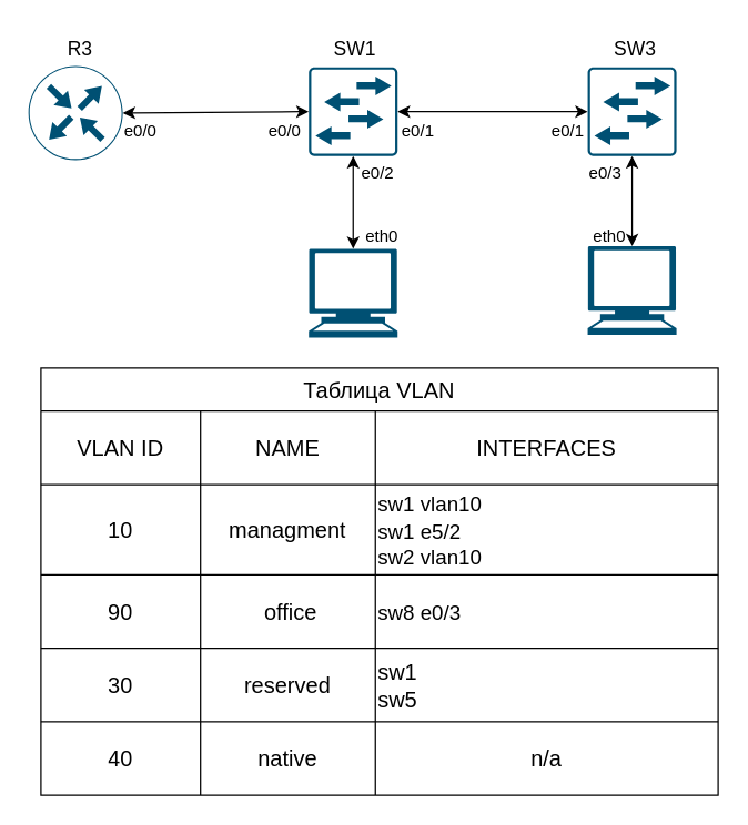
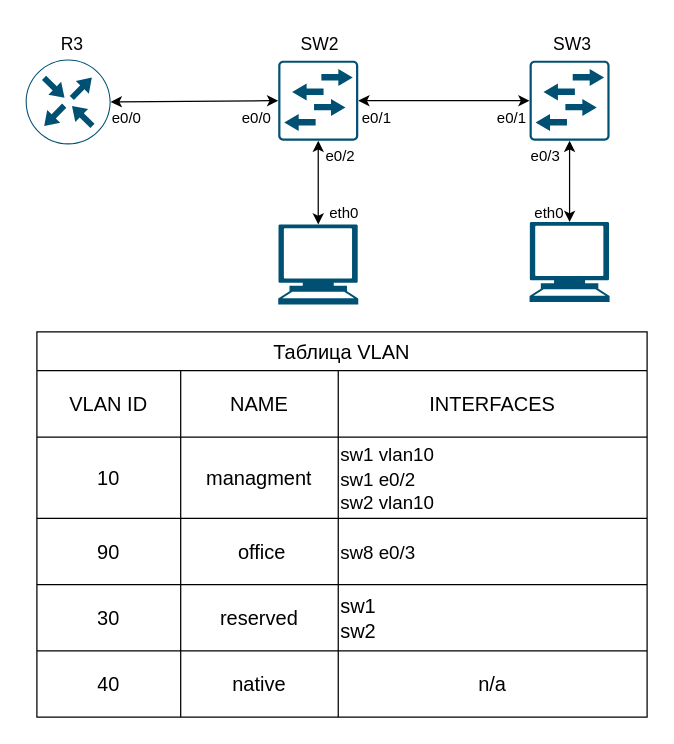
  <mxCell id="0" />
  <mxCell id="1" parent="0" />
  <mxCell id="2" value="" style="edgeStyle=orthogonalEdgeStyle;rounded=0;orthogonalLoop=1;jettySize=auto;html=1;startArrow=classic;startFill=1;" parent="1" source="4" target="6" edge="1"><mxGeometry relative="1" as="geometry" /></mxCell>
  <mxCell id="3" value="" style="edgeStyle=orthogonalEdgeStyle;rounded=0;orthogonalLoop=1;jettySize=auto;html=1;startArrow=classic;startFill=1;" parent="1" source="4" target="7" edge="1"><mxGeometry relative="1" as="geometry" /></mxCell>
  <mxCell id="4" value="" style="points=[[0.015,0.015,0],[0.985,0.015,0],[0.985,0.985,0],[0.015,0.985,0],[0.25,0,0],[0.5,0,0],[0.75,0,0],[1,0.25,0],[1,0.5,0],[1,0.75,0],[0.75,1,0],[0.5,1,0],[0.25,1,0],[0,0.75,0],[0,0.5,0],[0,0.25,0]];verticalLabelPosition=bottom;html=1;verticalAlign=top;aspect=fixed;align=center;pointerEvents=1;shape=mxgraph.cisco19.rect;prIcon=l2_switch;strokeColor=#005073;shadow=0;fillColor=none;" parent="1" vertex="1"><mxGeometry x="222" y="48" width="64" height="64" as="geometry" /></mxCell>
  <mxCell id="5" value="" style="edgeStyle=orthogonalEdgeStyle;rounded=0;orthogonalLoop=1;jettySize=auto;html=1;startArrow=classic;startFill=1;" parent="1" source="6" target="8" edge="1"><mxGeometry relative="1" as="geometry" /></mxCell>
  <mxCell id="6" value="" style="points=[[0.015,0.015,0],[0.985,0.015,0],[0.985,0.985,0],[0.015,0.985,0],[0.25,0,0],[0.5,0,0],[0.75,0,0],[1,0.25,0],[1,0.5,0],[1,0.75,0],[0.75,1,0],[0.5,1,0],[0.25,1,0],[0,0.75,0],[0,0.5,0],[0,0.25,0]];verticalLabelPosition=bottom;html=1;verticalAlign=top;aspect=fixed;align=center;pointerEvents=1;shape=mxgraph.cisco19.rect;prIcon=l2_switch;strokeColor=#005073;shadow=0;fillColor=none;" parent="1" vertex="1"><mxGeometry x="423" y="48" width="64" height="64" as="geometry" /></mxCell>
  <mxCell id="7" value="" style="shape=mxgraph.signs.tech.computer;html=1;pointerEvents=1;strokeColor=none;verticalLabelPosition=bottom;verticalAlign=top;align=center;shadow=0;fillColor=#005073;" parent="1" vertex="1"><mxGeometry x="222" y="179" width="64" height="64" as="geometry" /></mxCell>
  <mxCell id="8" value="" style="shape=mxgraph.signs.tech.computer;html=1;pointerEvents=1;strokeColor=none;verticalLabelPosition=bottom;verticalAlign=top;align=center;shadow=0;fillColor=#005073;" parent="1" vertex="1"><mxGeometry x="423" y="177" width="64" height="64" as="geometry" /></mxCell>
  <mxCell id="9" value="" style="points=[[0.5,0,0],[1,0.5,0],[0.5,1,0],[0,0.5,0],[0.145,0.145,0],[0.856,0.145,0],[0.855,0.856,0],[0.145,0.855,0]];verticalLabelPosition=bottom;html=1;verticalAlign=top;aspect=fixed;align=center;pointerEvents=1;shape=mxgraph.cisco19.rect;prIcon=router;strokeColor=#005073;fillColor=none;strokeWidth=1;shadow=0;" parent="1" vertex="1"><mxGeometry x="20" y="47" width="68" height="68" as="geometry" /></mxCell>
  <mxCell id="10" value="" style="endArrow=classic;startArrow=classic;html=1;rounded=0;entryX=0;entryY=0.5;entryDx=0;entryDy=0;entryPerimeter=0;exitX=1;exitY=0.5;exitDx=0;exitDy=0;exitPerimeter=0;" parent="1" source="9" target="4" edge="1"><mxGeometry width="50" height="50" relative="1" as="geometry"><mxPoint x="156" y="150" as="sourcePoint" /><mxPoint x="206" y="100" as="targetPoint" /></mxGeometry></mxCell>
  <mxCell id="11" value="&lt;font style=&quot;font-size: 14px;&quot;&gt;R3&lt;/font&gt;" style="text;html=1;align=center;verticalAlign=middle;resizable=0;points=[];autosize=1;strokeColor=none;fillColor=none;" parent="1" vertex="1"><mxGeometry x="38" y="20" width="37" height="30" as="geometry" /></mxCell>
- <mxCell id="12" value="&lt;font style=&quot;font-size: 14px;&quot;&gt;SW1&lt;/font&gt;" style="text;html=1;align=center;verticalAlign=middle;resizable=0;points=[];autosize=1;strokeColor=none;fillColor=none;" parent="1" vertex="1"><mxGeometry x="230" y="20" width="49" height="30" as="geometry" /></mxCell>
+ <mxCell id="12" value="&lt;font style=&quot;font-size: 14px;&quot;&gt;SW2&lt;/font&gt;" style="text;html=1;align=center;verticalAlign=middle;resizable=0;points=[];autosize=1;strokeColor=none;fillColor=none;" parent="1" vertex="1"><mxGeometry x="230" y="20" width="49" height="30" as="geometry" /></mxCell>
  <mxCell id="13" value="&lt;font style=&quot;font-size: 14px;&quot;&gt;SW3&lt;/font&gt;" style="text;html=1;align=center;verticalAlign=middle;resizable=0;points=[];autosize=1;strokeColor=none;fillColor=none;" parent="1" vertex="1"><mxGeometry x="432" y="20" width="49" height="30" as="geometry" /></mxCell>
  <mxCell id="14" value="e0/0" style="text;html=1;align=center;verticalAlign=middle;whiteSpace=wrap;rounded=0;" parent="1" vertex="1"><mxGeometry x="71" y="79" width="60" height="30" as="geometry" /></mxCell>
  <mxCell id="15" value="e0/0" style="text;html=1;align=center;verticalAlign=middle;whiteSpace=wrap;rounded=0;" parent="1" vertex="1"><mxGeometry x="175" y="79" width="60" height="30" as="geometry" /></mxCell>
  <mxCell id="16" value="e0/1" style="text;html=1;align=center;verticalAlign=middle;whiteSpace=wrap;rounded=0;" parent="1" vertex="1"><mxGeometry x="271" y="79" width="60" height="30" as="geometry" /></mxCell>
  <mxCell id="17" value="e0/1" style="text;html=1;align=center;verticalAlign=middle;whiteSpace=wrap;rounded=0;" parent="1" vertex="1"><mxGeometry x="379" y="79" width="60" height="30" as="geometry" /></mxCell>
  <mxCell id="18" value="e0/2" style="text;html=1;align=center;verticalAlign=middle;whiteSpace=wrap;rounded=0;" parent="1" vertex="1"><mxGeometry x="242" y="110" width="60" height="30" as="geometry" /></mxCell>
  <mxCell id="19" value="e0/3" style="text;html=1;align=center;verticalAlign=middle;whiteSpace=wrap;rounded=0;" parent="1" vertex="1"><mxGeometry x="406" y="110" width="60" height="30" as="geometry" /></mxCell>
  <mxCell id="20" value="eth0" style="text;html=1;align=center;verticalAlign=middle;whiteSpace=wrap;rounded=0;" parent="1" vertex="1"><mxGeometry x="245" y="155" width="60" height="30" as="geometry" /></mxCell>
  <mxCell id="21" value="eth0" style="text;html=1;align=center;verticalAlign=middle;whiteSpace=wrap;rounded=0;" parent="1" vertex="1"><mxGeometry x="409" y="155" width="60" height="30" as="geometry" /></mxCell>
  <mxCell id="22" value="Таблица VLAN" style="shape=table;startSize=31;container=1;collapsible=0;childLayout=tableLayout;strokeColor=default;fontSize=16;swimlaneLine=1;shadow=0;" parent="1" vertex="1"><mxGeometry x="29" y="265" width="488" height="308.0" as="geometry" /></mxCell>
  <mxCell id="23" value="" style="shape=tableRow;horizontal=0;startSize=0;swimlaneHead=0;swimlaneBody=0;strokeColor=inherit;top=0;left=0;bottom=0;right=0;collapsible=0;dropTarget=0;fillColor=none;points=[[0,0.5],[1,0.5]];portConstraint=eastwest;fontSize=16;" parent="22" vertex="1"><mxGeometry y="31" width="488" height="53" as="geometry" /></mxCell>
  <mxCell id="24" value="VLAN ID" style="shape=partialRectangle;html=1;whiteSpace=wrap;connectable=0;strokeColor=inherit;overflow=hidden;fillColor=none;top=0;left=0;bottom=0;right=0;pointerEvents=1;fontSize=16;" parent="23" vertex="1"><mxGeometry width="115" height="53" as="geometry"><mxRectangle width="115" height="53" as="alternateBounds" /></mxGeometry></mxCell>
  <mxCell id="25" value="NAME" style="shape=partialRectangle;html=1;whiteSpace=wrap;connectable=0;strokeColor=inherit;overflow=hidden;fillColor=none;top=0;left=0;bottom=0;right=0;pointerEvents=1;fontSize=16;" parent="23" vertex="1"><mxGeometry x="115" width="126" height="53" as="geometry"><mxRectangle width="126" height="53" as="alternateBounds" /></mxGeometry></mxCell>
  <mxCell id="26" value="INTERFACES" style="shape=partialRectangle;html=1;whiteSpace=wrap;connectable=0;strokeColor=inherit;overflow=hidden;fillColor=none;top=0;left=0;bottom=0;right=0;pointerEvents=1;fontSize=16;" parent="23" vertex="1"><mxGeometry x="241" width="247" height="53" as="geometry"><mxRectangle width="247" height="53" as="alternateBounds" /></mxGeometry></mxCell>
  <mxCell id="27" value="" style="shape=tableRow;horizontal=0;startSize=0;swimlaneHead=0;swimlaneBody=0;strokeColor=inherit;top=0;left=0;bottom=0;right=0;collapsible=0;dropTarget=0;fillColor=none;points=[[0,0.5],[1,0.5]];portConstraint=eastwest;fontSize=16;" parent="22" vertex="1"><mxGeometry y="84" width="488" height="65" as="geometry" /></mxCell>
  <mxCell id="28" value="10" style="shape=partialRectangle;html=1;whiteSpace=wrap;connectable=0;strokeColor=inherit;overflow=hidden;fillColor=none;top=0;left=0;bottom=0;right=0;pointerEvents=1;fontSize=16;" parent="27" vertex="1"><mxGeometry width="115" height="65" as="geometry"><mxRectangle width="115" height="65" as="alternateBounds" /></mxGeometry></mxCell>
  <mxCell id="29" value="&lt;div&gt;managment&lt;/div&gt;" style="shape=partialRectangle;html=1;whiteSpace=wrap;connectable=0;strokeColor=inherit;overflow=hidden;fillColor=none;top=0;left=0;bottom=0;right=0;pointerEvents=1;fontSize=16;" parent="27" vertex="1"><mxGeometry x="115" width="126" height="65" as="geometry"><mxRectangle width="126" height="65" as="alternateBounds" /></mxGeometry></mxCell>
- <mxCell id="30" value="&lt;font style=&quot;font-size: 15px;&quot;&gt;sw1 vlan10&lt;/font&gt;&lt;div&gt;&lt;span style=&quot;font-size: 15px;&quot;&gt;sw1 e5/2&lt;br&gt;&lt;/span&gt;&lt;div style=&quot;font-size: 15px;&quot;&gt;&lt;font style=&quot;font-size: 15px;&quot;&gt;sw2 vlan10&lt;/font&gt;&lt;/div&gt;&lt;/div&gt;" style="shape=partialRectangle;html=1;whiteSpace=wrap;connectable=0;strokeColor=inherit;overflow=hidden;fillColor=none;top=0;left=0;bottom=0;right=0;pointerEvents=1;fontSize=16;align=left;" parent="27" vertex="1"><mxGeometry x="241" width="247" height="65" as="geometry"><mxRectangle width="247" height="65" as="alternateBounds" /></mxGeometry></mxCell>
+ <mxCell id="30" value="&lt;font style=&quot;font-size: 15px;&quot;&gt;sw1 vlan10&lt;/font&gt;&lt;div&gt;&lt;span style=&quot;font-size: 15px;&quot;&gt;sw1 e0/2&lt;br&gt;&lt;/span&gt;&lt;div style=&quot;font-size: 15px;&quot;&gt;&lt;font style=&quot;font-size: 15px;&quot;&gt;sw2 vlan10&lt;/font&gt;&lt;/div&gt;&lt;/div&gt;" style="shape=partialRectangle;html=1;whiteSpace=wrap;connectable=0;strokeColor=inherit;overflow=hidden;fillColor=none;top=0;left=0;bottom=0;right=0;pointerEvents=1;fontSize=16;align=left;" parent="27" vertex="1"><mxGeometry x="241" width="247" height="65" as="geometry"><mxRectangle width="247" height="65" as="alternateBounds" /></mxGeometry></mxCell>
  <mxCell id="31" value="" style="shape=tableRow;horizontal=0;startSize=0;swimlaneHead=0;swimlaneBody=0;strokeColor=inherit;top=0;left=0;bottom=0;right=0;collapsible=0;dropTarget=0;fillColor=none;points=[[0,0.5],[1,0.5]];portConstraint=eastwest;fontSize=16;" parent="22" vertex="1"><mxGeometry y="149" width="488" height="53" as="geometry" /></mxCell>
  <mxCell id="32" value="90" style="shape=partialRectangle;html=1;whiteSpace=wrap;connectable=0;strokeColor=inherit;overflow=hidden;fillColor=none;top=0;left=0;bottom=0;right=0;pointerEvents=1;fontSize=16;" parent="31" vertex="1"><mxGeometry width="115" height="53" as="geometry"><mxRectangle width="115" height="53" as="alternateBounds" /></mxGeometry></mxCell>
  <mxCell id="33" value="&amp;nbsp;office" style="shape=partialRectangle;html=1;whiteSpace=wrap;connectable=0;strokeColor=inherit;overflow=hidden;fillColor=none;top=0;left=0;bottom=0;right=0;pointerEvents=1;fontSize=16;" parent="31" vertex="1"><mxGeometry x="115" width="126" height="53" as="geometry"><mxRectangle width="126" height="53" as="alternateBounds" /></mxGeometry></mxCell>
  <mxCell id="34" value="&lt;font style=&quot;font-size: 15px;&quot;&gt;sw8 e0/3&lt;/font&gt;" style="shape=partialRectangle;html=1;whiteSpace=wrap;connectable=0;strokeColor=inherit;overflow=hidden;fillColor=none;top=0;left=0;bottom=0;right=0;pointerEvents=1;fontSize=16;align=left;" parent="31" vertex="1"><mxGeometry x="241" width="247" height="53" as="geometry"><mxRectangle width="247" height="53" as="alternateBounds" /></mxGeometry></mxCell>
  <mxCell id="35" value="" style="shape=tableRow;horizontal=0;startSize=0;swimlaneHead=0;swimlaneBody=0;strokeColor=inherit;top=0;left=0;bottom=0;right=0;collapsible=0;dropTarget=0;fillColor=none;points=[[0,0.5],[1,0.5]];portConstraint=eastwest;fontSize=16;" parent="22" vertex="1"><mxGeometry y="202" width="488" height="53" as="geometry" /></mxCell>
  <mxCell id="36" value="30" style="shape=partialRectangle;html=1;whiteSpace=wrap;connectable=0;strokeColor=inherit;overflow=hidden;fillColor=none;top=0;left=0;bottom=0;right=0;pointerEvents=1;fontSize=16;" parent="35" vertex="1"><mxGeometry width="115" height="53" as="geometry"><mxRectangle width="115" height="53" as="alternateBounds" /></mxGeometry></mxCell>
  <mxCell id="37" value="reserved" style="shape=partialRectangle;html=1;whiteSpace=wrap;connectable=0;strokeColor=inherit;overflow=hidden;fillColor=none;top=0;left=0;bottom=0;right=0;pointerEvents=1;fontSize=16;" parent="35" vertex="1"><mxGeometry x="115" width="126" height="53" as="geometry"><mxRectangle width="126" height="53" as="alternateBounds" /></mxGeometry></mxCell>
- <mxCell id="38" value="sw1&lt;div&gt;sw5&lt;/div&gt;" style="shape=partialRectangle;html=1;whiteSpace=wrap;connectable=0;strokeColor=inherit;overflow=hidden;fillColor=none;top=0;left=0;bottom=0;right=0;pointerEvents=1;fontSize=16;align=left;" parent="35" vertex="1"><mxGeometry x="241" width="247" height="53" as="geometry"><mxRectangle width="247" height="53" as="alternateBounds" /></mxGeometry></mxCell>
+ <mxCell id="38" value="sw1&lt;div&gt;sw2&lt;/div&gt;" style="shape=partialRectangle;html=1;whiteSpace=wrap;connectable=0;strokeColor=inherit;overflow=hidden;fillColor=none;top=0;left=0;bottom=0;right=0;pointerEvents=1;fontSize=16;align=left;" parent="35" vertex="1"><mxGeometry x="241" width="247" height="53" as="geometry"><mxRectangle width="247" height="53" as="alternateBounds" /></mxGeometry></mxCell>
  <mxCell id="39" value="" style="shape=tableRow;horizontal=0;startSize=0;swimlaneHead=0;swimlaneBody=0;strokeColor=inherit;top=0;left=0;bottom=0;right=0;collapsible=0;dropTarget=0;fillColor=none;points=[[0,0.5],[1,0.5]];portConstraint=eastwest;fontSize=16;" parent="22" vertex="1"><mxGeometry y="255" width="488" height="53" as="geometry" /></mxCell>
  <mxCell id="40" value="40" style="shape=partialRectangle;html=1;whiteSpace=wrap;connectable=0;strokeColor=inherit;overflow=hidden;fillColor=none;top=0;left=0;bottom=0;right=0;pointerEvents=1;fontSize=16;" parent="39" vertex="1"><mxGeometry width="115" height="53" as="geometry"><mxRectangle width="115" height="53" as="alternateBounds" /></mxGeometry></mxCell>
  <mxCell id="41" value="native" style="shape=partialRectangle;html=1;whiteSpace=wrap;connectable=0;strokeColor=inherit;overflow=hidden;fillColor=none;top=0;left=0;bottom=0;right=0;pointerEvents=1;fontSize=16;" parent="39" vertex="1"><mxGeometry x="115" width="126" height="53" as="geometry"><mxRectangle width="126" height="53" as="alternateBounds" /></mxGeometry></mxCell>
  <mxCell id="42" value="n/a" style="shape=partialRectangle;html=1;whiteSpace=wrap;connectable=0;strokeColor=inherit;overflow=hidden;fillColor=none;top=0;left=0;bottom=0;right=0;pointerEvents=1;fontSize=16;" parent="39" vertex="1"><mxGeometry x="241" width="247" height="53" as="geometry"><mxRectangle width="247" height="53" as="alternateBounds" /></mxGeometry></mxCell>
